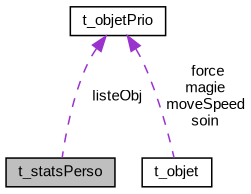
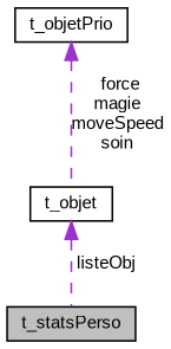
  digraph {
    fontname="Liberation Sans"
    node [color=black fillcolor=white fontname="Liberation Sans" fontsize=10 shape=record style=filled]
    edge [color=darkorchid3 dir=back fontname="Liberation Sans" fontsize=10 labelfontname=Helvetica labelfontsize=10 style=dashed]
    n1 [fillcolor=grey75 fontcolor=black height=0.2 label=t_statsPerso width=0.4]
    n2 [height=0.2 label=t_objet width=0.4]
    n3 [height=0.2 label=t_objetPrio width=0.4]
-   n3 -> n1 [label=" listeObj"]
+   n2 -> n1 [label=" listeObj"]
    n3 -> n2 [label=" force\nmagie\nmoveSpeed\nsoin"]
  }
